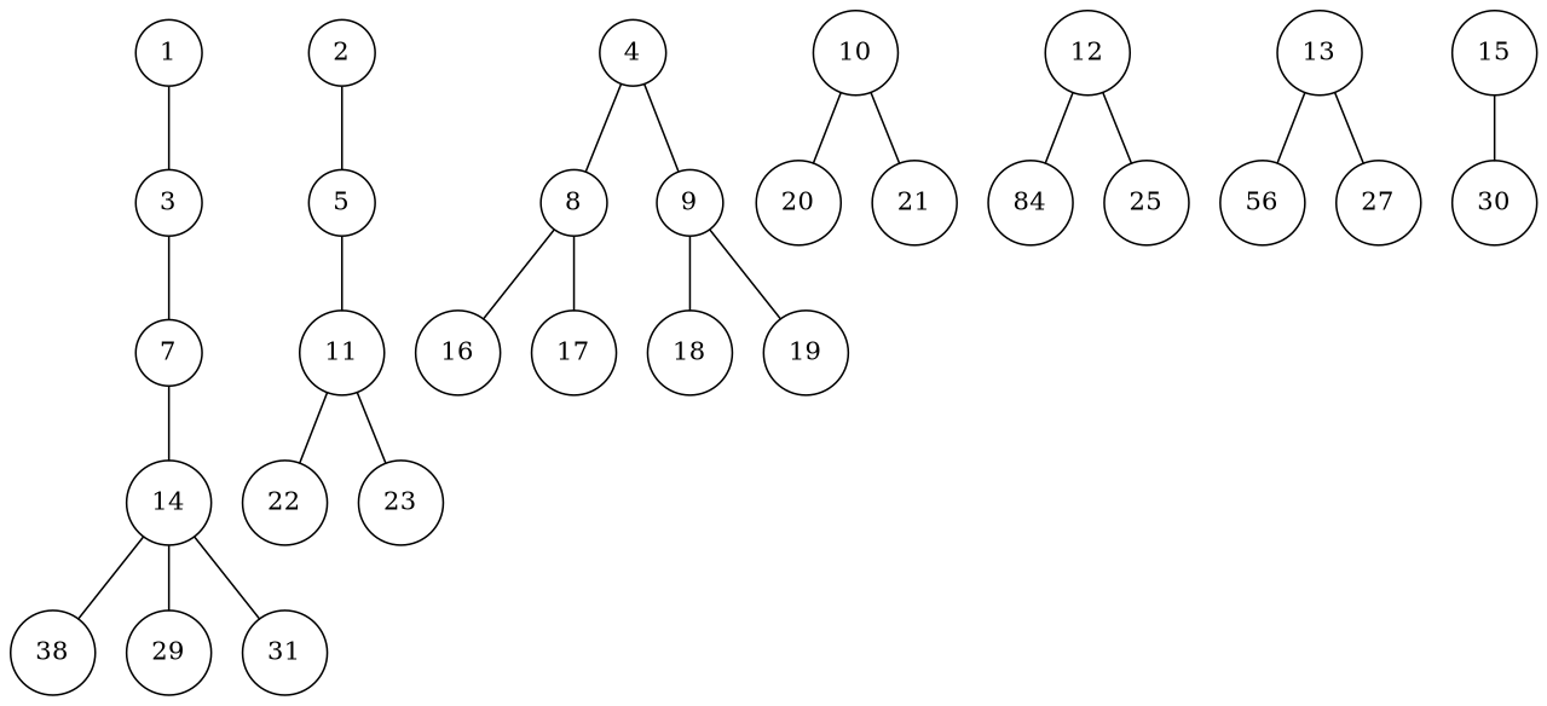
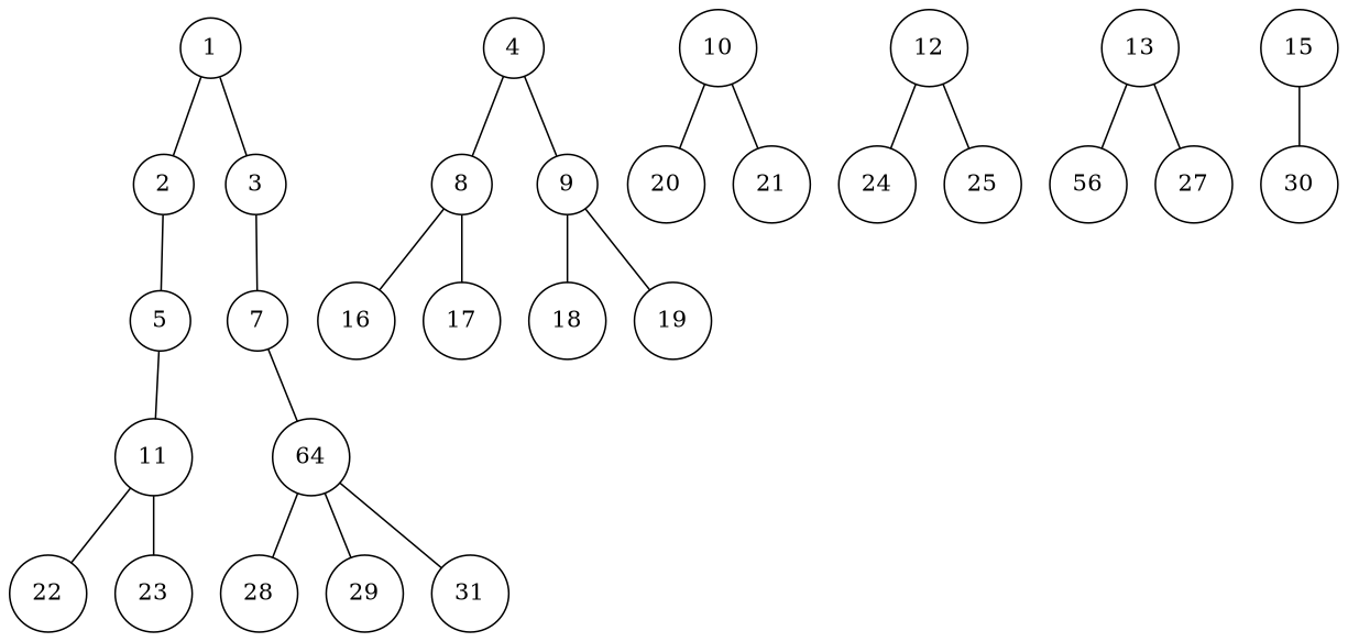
  digraph {
    node [shape=circle]
    edge [arrowhead=none]
    1
    2
    3
    5
    7
    4
    8
    9
    11
-   14
+   14 [label=64]
    16
    17
    18
    19
    10
    20
    21
    22
    23
    12
-   24 [label=84]
+   24
    25
    n23 [label=56]
    13
    27
-   28 [label=38]
+   28
    29
    31
    15
    30
+   1 -> 2
    1 -> 3
    2 -> 5
    3 -> 7
    5 -> 11
    7 -> 14
    4 -> 8
    4 -> 9
    8 -> 16
    8 -> 17
    9 -> 18
    9 -> 19
    11 -> 22
    11 -> 23
    14 -> 28
    14 -> 29
    14 -> 31
    10 -> 20
    10 -> 21
    12 -> 24
    12 -> 25
    13 -> n23
    13 -> 27
    15 -> 30
  }
